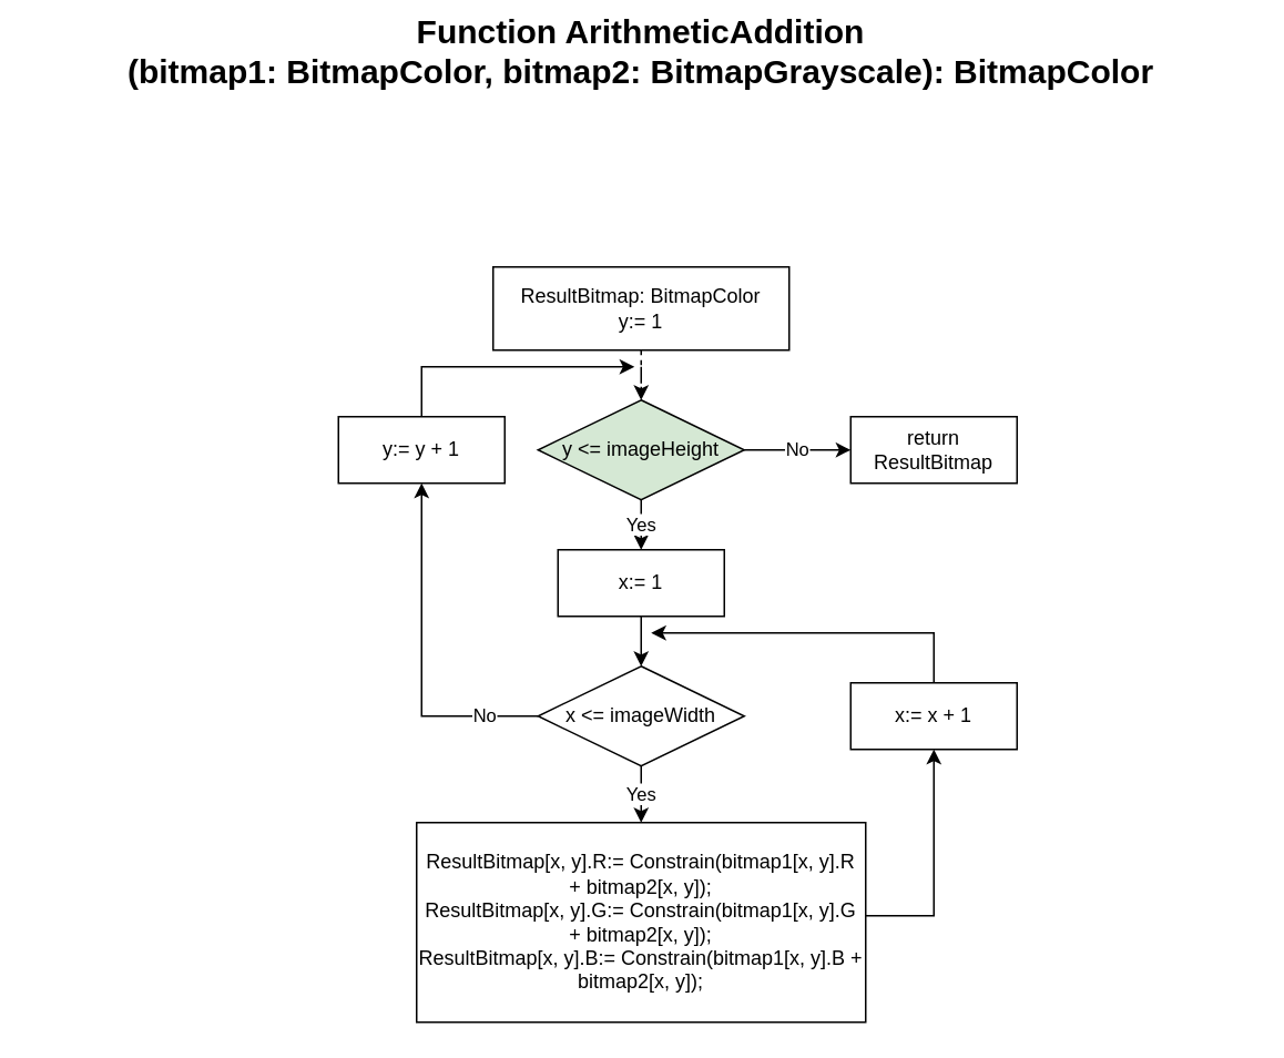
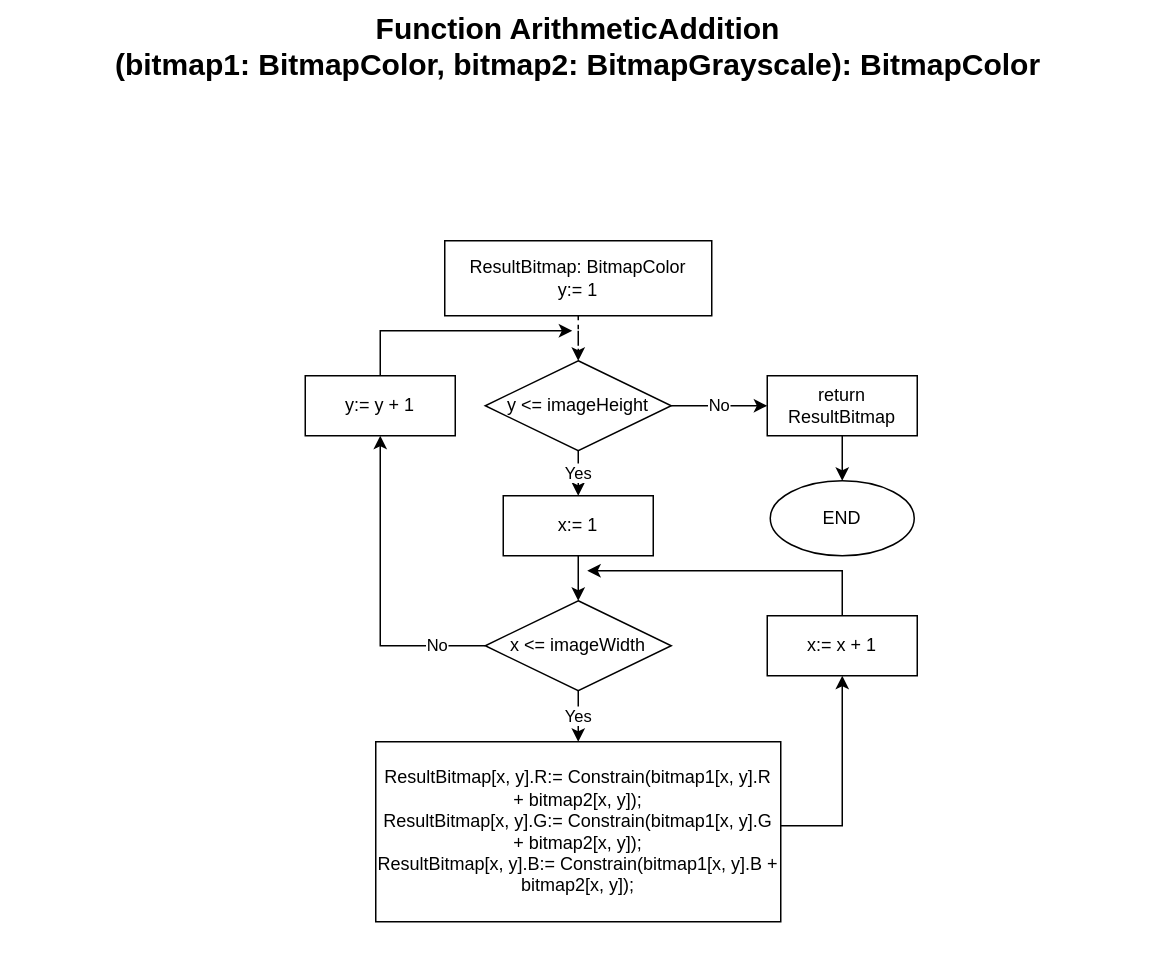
  <mxCell id="0" />
  <mxCell id="1" parent="0" />
  <mxCell id="2" value="&lt;font style=&quot;font-size: 20px&quot;&gt;&lt;b&gt;Function ArithmeticAddition&lt;br&gt;(bitmap1: BitmapColor, bitmap2: Bitmap&lt;/b&gt;&lt;b&gt;Grayscale&lt;/b&gt;&lt;b&gt;): BitmapColor&lt;/b&gt;&lt;/font&gt;" style="text;html=1;strokeColor=none;fillColor=none;align=center;verticalAlign=middle;whiteSpace=wrap;rounded=0;" parent="1" vertex="1"><mxGeometry x="20" y="20" width="730" height="20" as="geometry" /></mxCell>
  <mxCell id="3" value="" style="edgeStyle=orthogonalEdgeStyle;rounded=0;orthogonalLoop=1;jettySize=auto;html=1;dashed=1;" parent="1" source="4" target="7" edge="1"><mxGeometry relative="1" as="geometry" /></mxCell>
  <mxCell id="4" value="ResultBitmap: BitmapColor&lt;br&gt;y:= 1" style="rounded=0;whiteSpace=wrap;html=1;" parent="1" vertex="1"><mxGeometry x="296" y="160" width="178" height="50" as="geometry" /></mxCell>
  <mxCell id="5" value="Yes" style="edgeStyle=orthogonalEdgeStyle;rounded=0;orthogonalLoop=1;jettySize=auto;html=1;" parent="1" source="7" target="9" edge="1"><mxGeometry relative="1" as="geometry" /></mxCell>
  <mxCell id="6" value="No" style="edgeStyle=orthogonalEdgeStyle;rounded=0;orthogonalLoop=1;jettySize=auto;html=1;" parent="1" source="7" target="20" edge="1"><mxGeometry relative="1" as="geometry" /></mxCell>
- <mxCell id="7" value="y &amp;lt;= imageHeight" style="rhombus;whiteSpace=wrap;html=1;fillColor=#d5e8d4;" parent="1" vertex="1"><mxGeometry x="323" y="240" width="124" height="60" as="geometry" /></mxCell>
+ <mxCell id="7" value="y &amp;lt;= imageHeight" style="rhombus;whiteSpace=wrap;html=1;" parent="1" vertex="1"><mxGeometry x="323" y="240" width="124" height="60" as="geometry" /></mxCell>
  <mxCell id="8" value="" style="edgeStyle=orthogonalEdgeStyle;rounded=0;orthogonalLoop=1;jettySize=auto;html=1;" parent="1" source="9" target="12" edge="1"><mxGeometry relative="1" as="geometry" /></mxCell>
  <mxCell id="9" value="x:= 1" style="rounded=0;whiteSpace=wrap;html=1;" parent="1" vertex="1"><mxGeometry x="335" y="330" width="100" height="40" as="geometry" /></mxCell>
  <mxCell id="10" value="Yes" style="edgeStyle=orthogonalEdgeStyle;rounded=0;orthogonalLoop=1;jettySize=auto;html=1;" parent="1" source="12" target="14" edge="1"><mxGeometry relative="1" as="geometry" /></mxCell>
  <mxCell id="11" value="No" style="edgeStyle=orthogonalEdgeStyle;rounded=0;orthogonalLoop=1;jettySize=auto;html=1;entryX=0.5;entryY=1;entryDx=0;entryDy=0;" parent="1" source="12" target="18" edge="1"><mxGeometry x="-0.695" relative="1" as="geometry"><mxPoint as="offset" /></mxGeometry></mxCell>
  <mxCell id="12" value="x &amp;lt;= imageWidth" style="rhombus;whiteSpace=wrap;html=1;" parent="1" vertex="1"><mxGeometry x="323" y="400" width="124" height="60" as="geometry" /></mxCell>
  <mxCell id="13" style="edgeStyle=orthogonalEdgeStyle;rounded=0;orthogonalLoop=1;jettySize=auto;html=1;entryX=0.5;entryY=1;entryDx=0;entryDy=0;" parent="1" source="14" target="16" edge="1"><mxGeometry relative="1" as="geometry"><Array as="points"><mxPoint x="561" y="550" /></Array></mxGeometry></mxCell>
  <mxCell id="14" value="&lt;div&gt;ResultBitmap[x, y].R:= Constrain(bitmap1[x, y].R + bitmap2[x, y]);&lt;/div&gt;&lt;div&gt;ResultBitmap[x, y].G:= Constrain(bitmap1[x, y].G + bitmap2[x, y]);&lt;/div&gt;&lt;div&gt;ResultBitmap[x, y].B:= Constrain(bitmap1[x, y].B + bitmap2[x, y]);&lt;/div&gt;" style="rounded=0;whiteSpace=wrap;html=1;" parent="1" vertex="1"><mxGeometry x="250" y="494" width="270" height="120" as="geometry" /></mxCell>
  <mxCell id="15" style="edgeStyle=orthogonalEdgeStyle;rounded=0;orthogonalLoop=1;jettySize=auto;html=1;" parent="1" source="16" edge="1"><mxGeometry relative="1" as="geometry"><mxPoint x="391" y="380" as="targetPoint" /><Array as="points"><mxPoint x="561" y="380" /></Array></mxGeometry></mxCell>
  <mxCell id="16" value="x:= x + 1" style="rounded=0;whiteSpace=wrap;html=1;" parent="1" vertex="1"><mxGeometry x="511" y="410" width="100" height="40" as="geometry" /></mxCell>
  <mxCell id="17" style="edgeStyle=orthogonalEdgeStyle;rounded=0;orthogonalLoop=1;jettySize=auto;html=1;" parent="1" source="18" edge="1"><mxGeometry relative="1" as="geometry"><mxPoint x="381" y="220" as="targetPoint" /><Array as="points"><mxPoint x="253" y="220" /></Array></mxGeometry></mxCell>
  <mxCell id="18" value="y:= y + 1" style="rounded=0;whiteSpace=wrap;html=1;" parent="1" vertex="1"><mxGeometry x="203" y="250" width="100" height="40" as="geometry" /></mxCell>
+ <mxCell id="19" value="" style="edgeStyle=orthogonalEdgeStyle;rounded=0;orthogonalLoop=1;jettySize=auto;html=1;" parent="1" source="20" target="21" edge="1"><mxGeometry relative="1" as="geometry" /></mxCell>
  <mxCell id="20" value="return ResultBitmap" style="rounded=0;whiteSpace=wrap;html=1;" parent="1" vertex="1"><mxGeometry x="511" y="250" width="100" height="40" as="geometry" /></mxCell>
+ <mxCell id="21" value="END" style="ellipse;whiteSpace=wrap;html=1;" parent="1" vertex="1"><mxGeometry x="513" y="320" width="96" height="50" as="geometry" /></mxCell>
